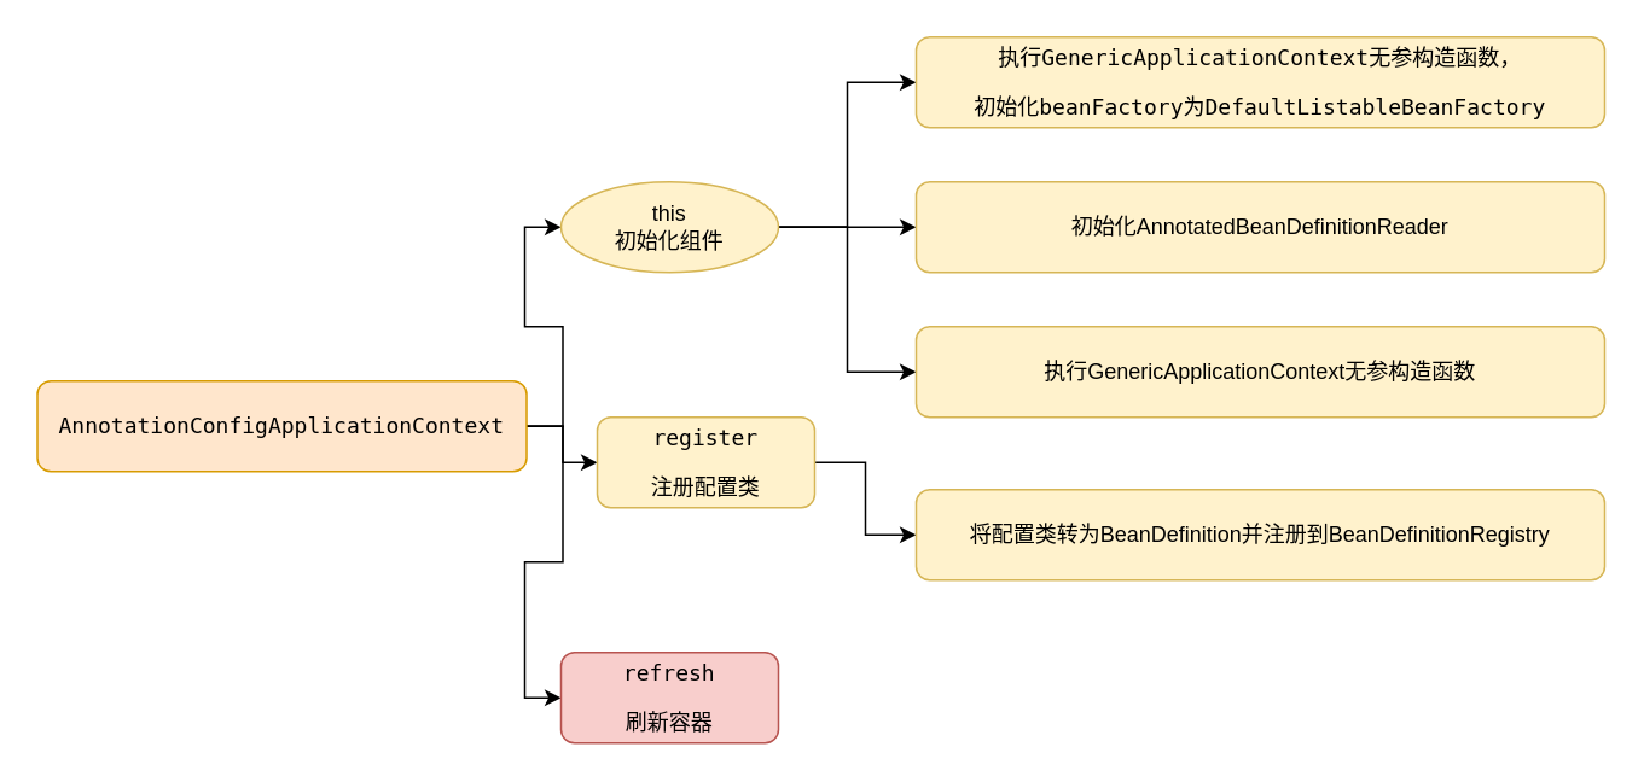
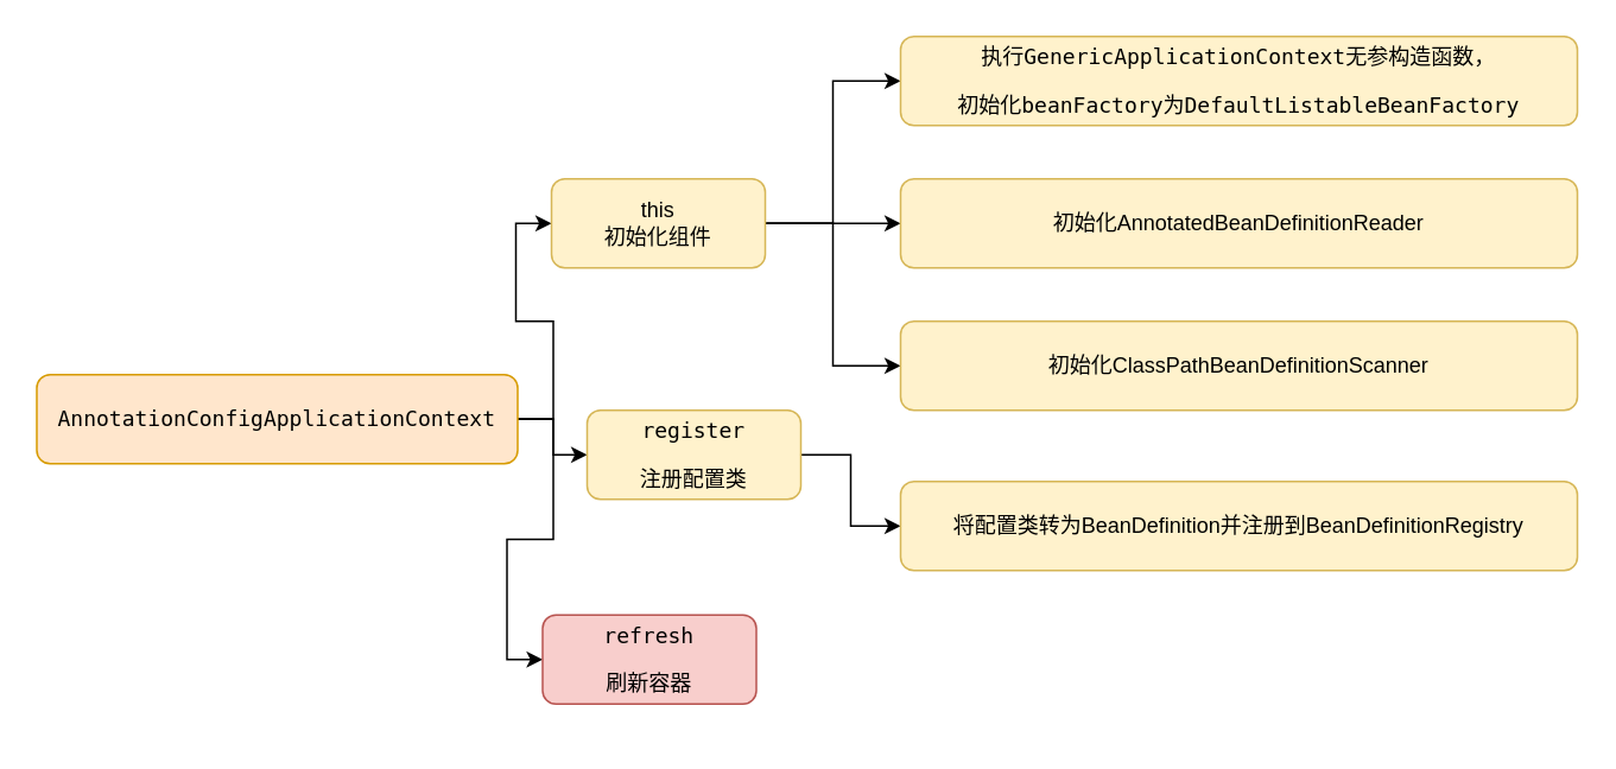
  <mxCell id="0" />
  <mxCell id="1" parent="0" />
  <mxCell id="2" style="edgeStyle=orthogonalEdgeStyle;rounded=0;orthogonalLoop=1;jettySize=auto;html=1;exitX=1;exitY=0.5;exitDx=0;exitDy=0;entryX=0;entryY=0.5;entryDx=0;entryDy=0;" edge="1" parent="1" source="5" target="9"><mxGeometry relative="1" as="geometry" /></mxCell>
  <mxCell id="3" style="edgeStyle=orthogonalEdgeStyle;rounded=0;orthogonalLoop=1;jettySize=auto;html=1;exitX=1;exitY=0.5;exitDx=0;exitDy=0;entryX=0;entryY=0.5;entryDx=0;entryDy=0;" edge="1" parent="1" source="5" target="11"><mxGeometry relative="1" as="geometry" /></mxCell>
  <mxCell id="4" style="edgeStyle=orthogonalEdgeStyle;rounded=0;orthogonalLoop=1;jettySize=auto;html=1;exitX=1;exitY=0.5;exitDx=0;exitDy=0;entryX=0;entryY=0.5;entryDx=0;entryDy=0;" edge="1" parent="1" source="5" target="12"><mxGeometry relative="1" as="geometry" /></mxCell>
  <mxCell id="5" value="&lt;pre&gt;AnnotationConfigApplicationContext&lt;/pre&gt;" style="rounded=1;whiteSpace=wrap;html=1;fillColor=#ffe6cc;strokeColor=#d79b00;" vertex="1" parent="1"><mxGeometry x="20" y="210" width="270" height="50" as="geometry" /></mxCell>
  <mxCell id="6" style="edgeStyle=orthogonalEdgeStyle;rounded=0;orthogonalLoop=1;jettySize=auto;html=1;exitX=1;exitY=0.5;exitDx=0;exitDy=0;entryX=0;entryY=0.5;entryDx=0;entryDy=0;" edge="1" parent="1" source="9" target="13"><mxGeometry relative="1" as="geometry" /></mxCell>
  <mxCell id="7" style="edgeStyle=orthogonalEdgeStyle;rounded=0;orthogonalLoop=1;jettySize=auto;html=1;exitX=1;exitY=0.5;exitDx=0;exitDy=0;entryX=0;entryY=0.5;entryDx=0;entryDy=0;" edge="1" parent="1" source="9" target="14"><mxGeometry relative="1" as="geometry" /></mxCell>
  <mxCell id="8" style="edgeStyle=orthogonalEdgeStyle;rounded=0;orthogonalLoop=1;jettySize=auto;html=1;exitX=1;exitY=0.5;exitDx=0;exitDy=0;entryX=0;entryY=0.5;entryDx=0;entryDy=0;" edge="1" parent="1" source="9" target="15"><mxGeometry relative="1" as="geometry" /></mxCell>
- <mxCell id="9" value="this&lt;br&gt;初始化组件" style="ellipse;whiteSpace=wrap;html=1;fillColor=#fff2cc;strokeColor=#d6b656;" vertex="1" parent="1"><mxGeometry x="309" y="100" width="120" height="50" as="geometry" /></mxCell>
+ <mxCell id="9" value="this&lt;br&gt;初始化组件" style="rounded=1;whiteSpace=wrap;html=1;fillColor=#fff2cc;strokeColor=#d6b656;" vertex="1" parent="1"><mxGeometry x="309" y="100" width="120" height="50" as="geometry" /></mxCell>
  <mxCell id="10" style="edgeStyle=orthogonalEdgeStyle;rounded=0;orthogonalLoop=1;jettySize=auto;html=1;exitX=1;exitY=0.5;exitDx=0;exitDy=0;entryX=0;entryY=0.5;entryDx=0;entryDy=0;" edge="1" parent="1" source="11" target="16"><mxGeometry relative="1" as="geometry" /></mxCell>
  <mxCell id="11" value="&lt;pre&gt;register&lt;/pre&gt;&lt;pre&gt;注册配置类&lt;/pre&gt;" style="rounded=1;whiteSpace=wrap;html=1;fillColor=#fff2cc;strokeColor=#d6b656;" vertex="1" parent="1"><mxGeometry x="329" y="230" width="120" height="50" as="geometry" /></mxCell>
- <mxCell id="12" value="&lt;pre&gt;&lt;pre&gt;refresh&lt;/pre&gt;&lt;pre&gt;刷新容器&lt;/pre&gt;&lt;/pre&gt;" style="rounded=1;whiteSpace=wrap;html=1;fillColor=#f8cecc;strokeColor=#b85450;" vertex="1" parent="1"><mxGeometry x="309" y="360" width="120" height="50" as="geometry" /></mxCell>
+ <mxCell id="12" value="&lt;pre&gt;&lt;pre&gt;refresh&lt;/pre&gt;&lt;pre&gt;刷新容器&lt;/pre&gt;&lt;/pre&gt;" style="rounded=1;whiteSpace=wrap;html=1;fillColor=#f8cecc;strokeColor=#b85450;" vertex="1" parent="1"><mxGeometry x="304" y="345" width="120" height="50" as="geometry" /></mxCell>
  <mxCell id="13" value="&lt;pre&gt;&lt;pre&gt;执行GenericApplicationContext无参构造函数，&lt;/pre&gt;&lt;pre&gt;初始化beanFactory为DefaultListableBeanFactory&lt;/pre&gt;&lt;/pre&gt;" style="rounded=1;whiteSpace=wrap;html=1;fillColor=#fff2cc;strokeColor=#d6b656;" vertex="1" parent="1"><mxGeometry x="505" y="20" width="380" height="50" as="geometry" /></mxCell>
  <mxCell id="14" value="初始化AnnotatedBeanDefinitionReader" style="rounded=1;whiteSpace=wrap;html=1;fillColor=#fff2cc;strokeColor=#d6b656;" vertex="1" parent="1"><mxGeometry x="505" y="100" width="380" height="50" as="geometry" /></mxCell>
- <mxCell id="15" value="执行GenericApplicationContext无参构造函数" style="rounded=1;whiteSpace=wrap;html=1;fillColor=#fff2cc;strokeColor=#d6b656;" vertex="1" parent="1"><mxGeometry x="505" y="180" width="380" height="50" as="geometry" /></mxCell>
+ <mxCell id="15" value="初始化ClassPathBeanDefinitionScanner" style="rounded=1;whiteSpace=wrap;html=1;fillColor=#fff2cc;strokeColor=#d6b656;" vertex="1" parent="1"><mxGeometry x="505" y="180" width="380" height="50" as="geometry" /></mxCell>
  <mxCell id="16" value="将配置类转为BeanDefinition并注册到BeanDefinitionRegistry" style="rounded=1;whiteSpace=wrap;html=1;fillColor=#fff2cc;strokeColor=#d6b656;" vertex="1" parent="1"><mxGeometry x="505" y="270" width="380" height="50" as="geometry" /></mxCell>
